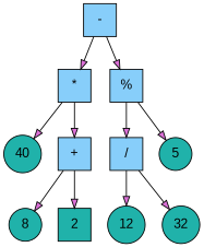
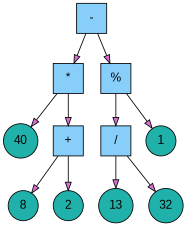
  digraph {
    node [fillcolor=lightseagreen fontname=Arial shape=circle style=filled]
    edge [arrowType=normal fillcolor=orchid]
    n1 [label=40]
    n2 [label=8]
-   n3 [label=2 shape=square]
+   n3 [label=2]
    n4 [fillcolor=lightskyblue label="+" shape=square]
    n5 [fillcolor=lightskyblue label="*" shape=square]
-   n6 [label=12]
+   n6 [label=13]
    n7 [label=32]
    n8 [fillcolor=lightskyblue label="/" shape=square]
-   n9 [label=5]
+   n9 [label=1]
    n10 [fillcolor=lightskyblue label="\%" shape=square]
    n11 [fillcolor=lightskyblue label="-" shape=square]
    n4 -> n2
    n4 -> n3
    n5 -> n1
    n5 -> n4
    n8 -> n6
    n8 -> n7
    n10 -> n8
    n10 -> n9
    n11 -> n5
    n11 -> n10
  }
